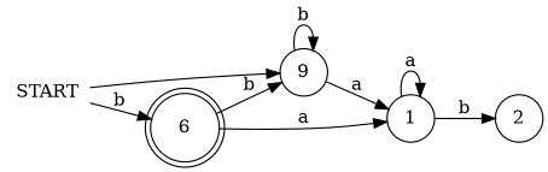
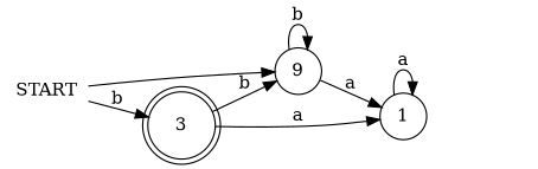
  digraph {
    rankdir=LR
    node [shape=circle]
    n1 [label=9]
    n2 [label=1]
-   n3 [label=2]
-   n4 [label=6 shape=doublecircle]
+   n4 [label=3 shape=doublecircle]
    START [shape=plaintext]
    n1 -> n1 [label=b]
    n1 -> n2 [label=a]
    n2 -> n2 [label=a]
-   n2 -> n3 [label=b]
    n4 -> n1 [label=b]
    n4 -> n2 [label=a]
    START -> n1
    START -> n4 [label=b]
  }
